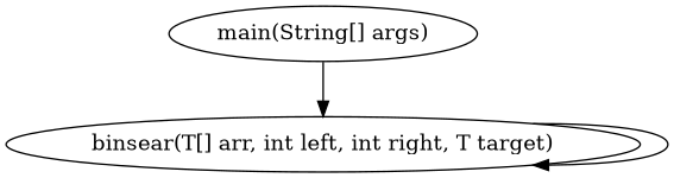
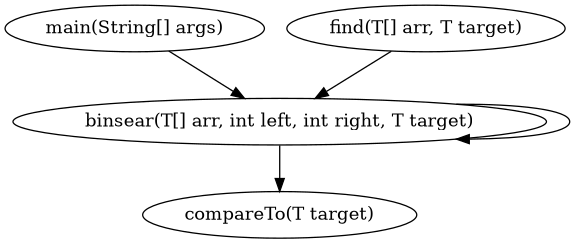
  digraph {
    n1 [label="main(String[] args)"]
    n2 [label="binsear(T[] arr, int left, int right, T target)"]
+   n3 [label="find(T[] arr, T target)"]
+   n4 [label="compareTo(T target)"]
    n1 -> n2
    n2 -> n2
+   n2 -> n4
+   n3 -> n2
  }
